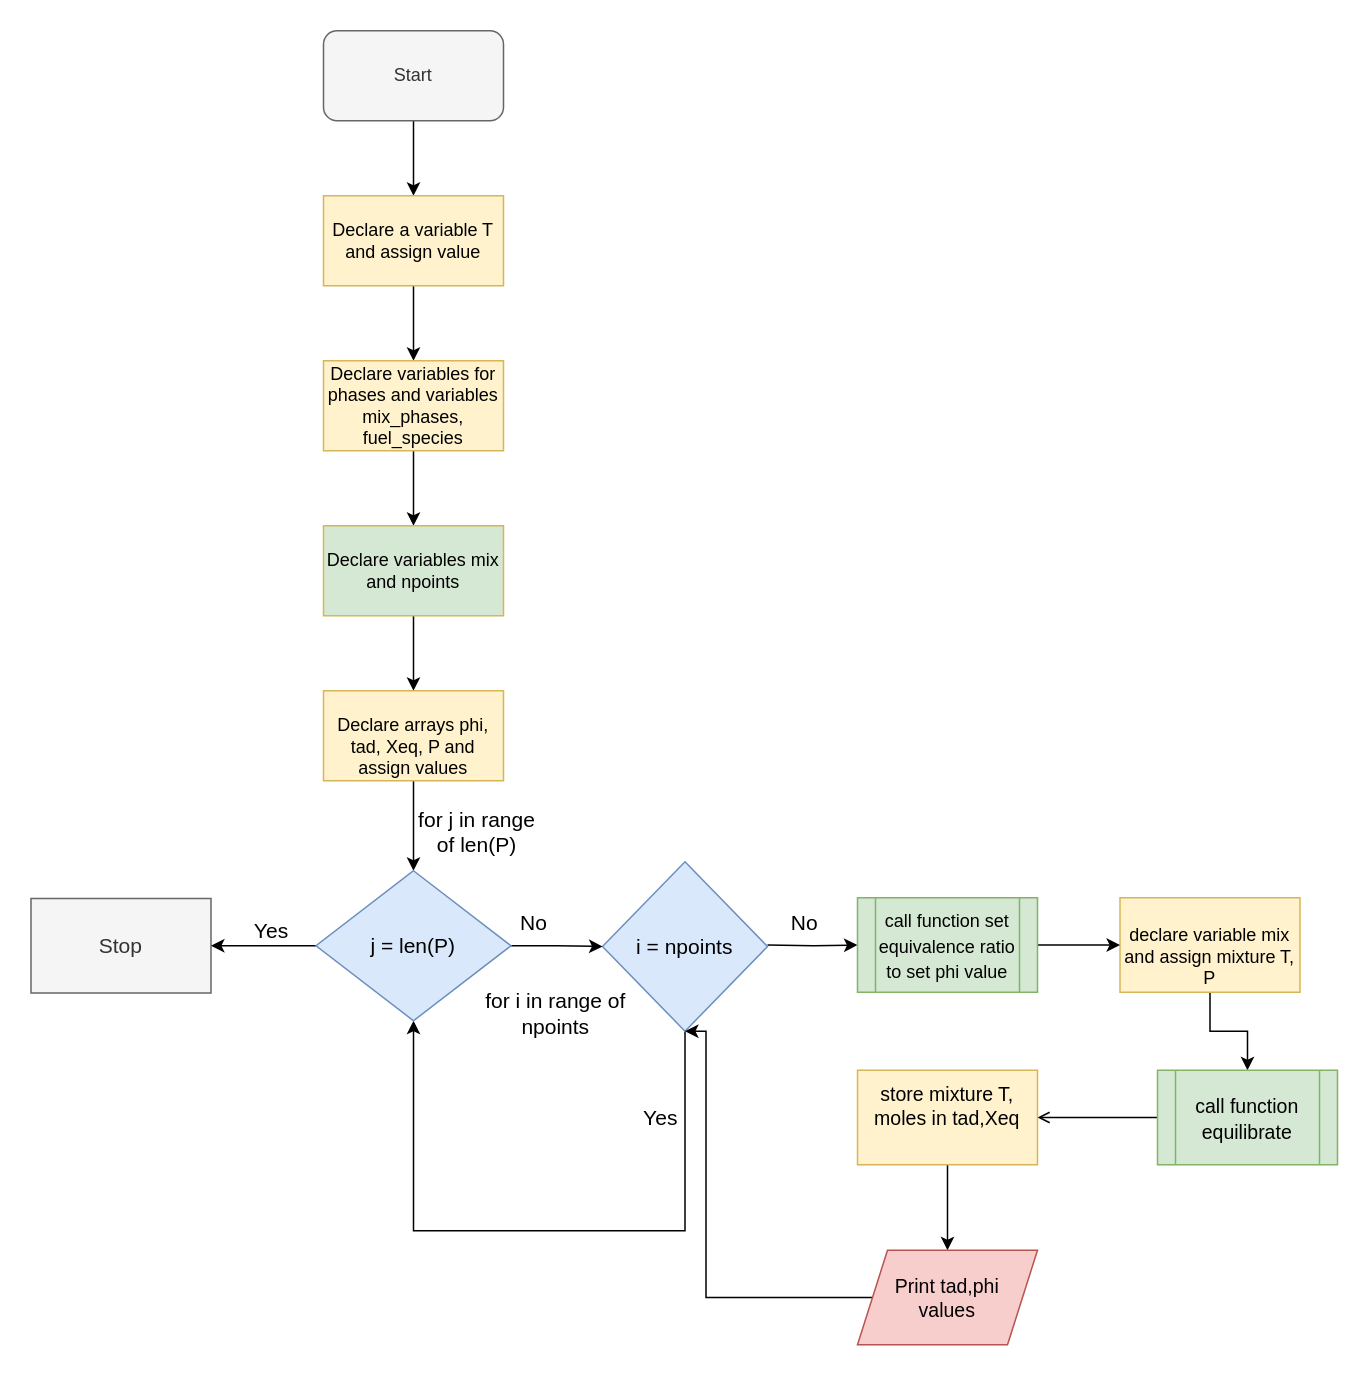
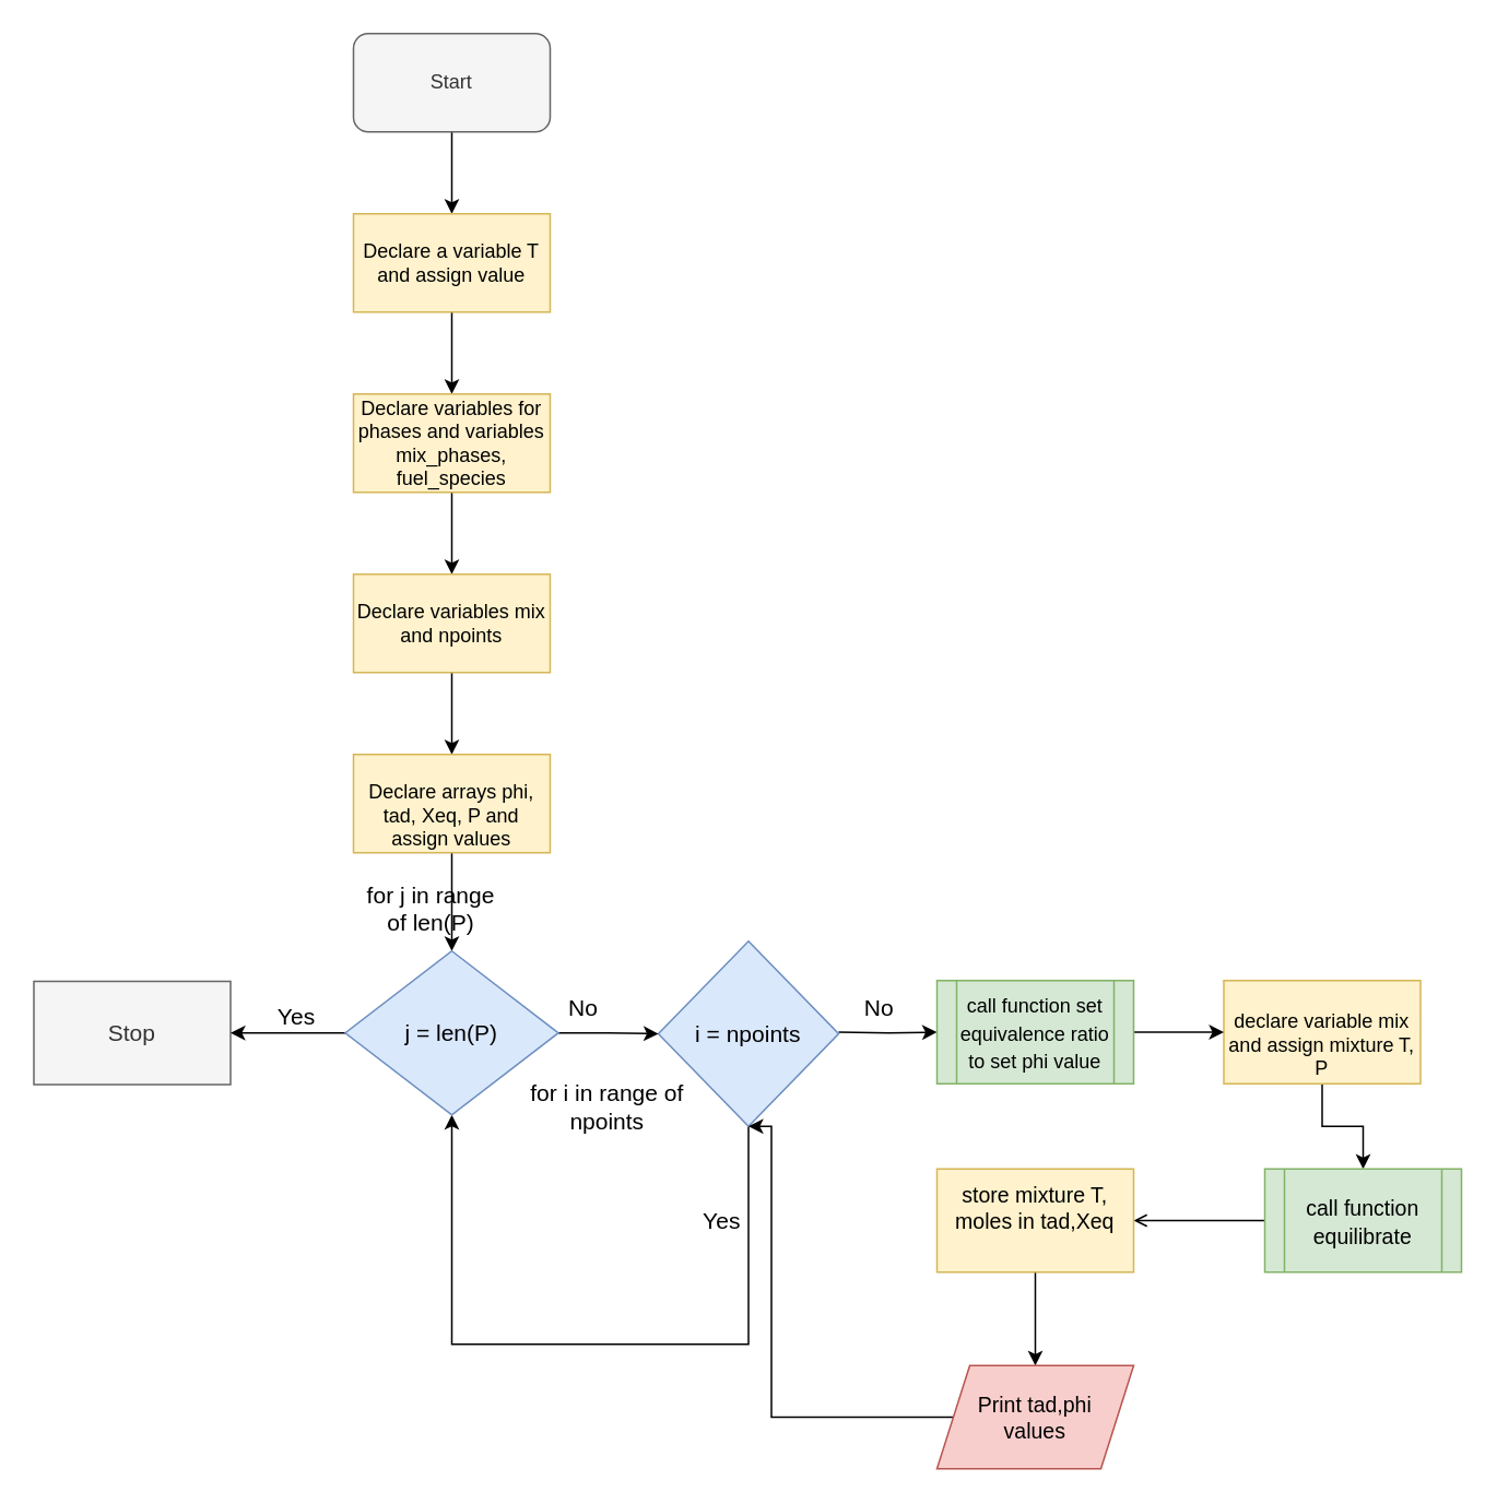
  <mxCell id="0" />
  <mxCell id="1" parent="0" />
  <mxCell id="2" value="" style="edgeStyle=orthogonalEdgeStyle;rounded=0;orthogonalLoop=1;jettySize=auto;html=1;" parent="1" source="3" target="5" edge="1"><mxGeometry relative="1" as="geometry" /></mxCell>
  <mxCell id="3" value="Start" style="rounded=1;whiteSpace=wrap;html=1;fillColor=#f5f5f5;strokeColor=#666666;fontColor=#333333;" parent="1" vertex="1"><mxGeometry x="215" y="20" width="120" height="60" as="geometry" /></mxCell>
  <mxCell id="4" value="" style="edgeStyle=orthogonalEdgeStyle;rounded=0;orthogonalLoop=1;jettySize=auto;html=1;" parent="1" source="5" target="7" edge="1"><mxGeometry relative="1" as="geometry" /></mxCell>
  <mxCell id="5" value="&lt;div&gt;Declare a variable T and assign value&lt;br&gt;&lt;/div&gt;" style="rounded=0;whiteSpace=wrap;html=1;fillColor=#fff2cc;strokeColor=#d6b656;" parent="1" vertex="1"><mxGeometry x="215" y="130" width="120" height="60" as="geometry" /></mxCell>
  <mxCell id="6" value="" style="edgeStyle=orthogonalEdgeStyle;rounded=0;orthogonalLoop=1;jettySize=auto;html=1;" parent="1" source="7" target="9" edge="1"><mxGeometry relative="1" as="geometry" /></mxCell>
  <mxCell id="7" value="&lt;div&gt;Declare variables for phases and variables&lt;/div&gt;&lt;div&gt;mix_phases, fuel_species &lt;br&gt;&lt;/div&gt;" style="whiteSpace=wrap;html=1;rounded=0;fillColor=#fff2cc;strokeColor=#d6b656;" parent="1" vertex="1"><mxGeometry x="215" y="240" width="120" height="60" as="geometry" /></mxCell>
  <mxCell id="8" value="" style="edgeStyle=orthogonalEdgeStyle;rounded=0;orthogonalLoop=1;jettySize=auto;html=1;" parent="1" source="9" target="11" edge="1"><mxGeometry relative="1" as="geometry" /></mxCell>
- <mxCell id="9" value="Declare variables mix and npoints" style="whiteSpace=wrap;html=1;rounded=0;fillColor=#d5e8d4;strokeColor=#d6b656;" parent="1" vertex="1"><mxGeometry x="215" y="350" width="120" height="60" as="geometry" /></mxCell>
+ <mxCell id="9" value="Declare variables mix and npoints" style="whiteSpace=wrap;html=1;rounded=0;fillColor=#fff2cc;strokeColor=#d6b656;" parent="1" vertex="1"><mxGeometry x="215" y="350" width="120" height="60" as="geometry" /></mxCell>
  <mxCell id="10" value="" style="edgeStyle=orthogonalEdgeStyle;rounded=0;orthogonalLoop=1;jettySize=auto;html=1;" edge="1" parent="1" source="11" target="31"><mxGeometry relative="1" as="geometry" /></mxCell>
  <mxCell id="11" value="&lt;br&gt;Declare arrays phi, tad, Xeq, P and assign values&lt;br&gt;" style="whiteSpace=wrap;html=1;rounded=0;fillColor=#fff2cc;strokeColor=#d6b656;" parent="1" vertex="1"><mxGeometry x="215" y="460" width="120" height="60" as="geometry" /></mxCell>
  <mxCell id="12" value="" style="edgeStyle=orthogonalEdgeStyle;rounded=0;orthogonalLoop=1;jettySize=auto;html=1;fontSize=14;" parent="1" target="21" edge="1"><mxGeometry relative="1" as="geometry"><mxPoint x="511" y="629.5" as="sourcePoint" /></mxGeometry></mxCell>
  <mxCell id="13" style="edgeStyle=orthogonalEdgeStyle;rounded=0;orthogonalLoop=1;jettySize=auto;html=1;fontSize=14;entryX=0.5;entryY=1;entryDx=0;entryDy=0;" edge="1" parent="1" source="14" target="31"><mxGeometry relative="1" as="geometry"><mxPoint x="280" y="770" as="targetPoint" /><Array as="points"><mxPoint x="456" y="820" /><mxPoint x="275" y="820" /></Array></mxGeometry></mxCell>
  <mxCell id="14" value="&#10;&lt;br style=&quot;font-size: 14px;&quot;&gt;&lt;div style=&quot;font-size: 14px;&quot;&gt;i = npoints&lt;/div&gt;&#10;&#10;" style="rhombus;whiteSpace=wrap;html=1;rounded=0;fontSize=14;fillColor=#dae8fc;strokeColor=#6c8ebf;" parent="1" vertex="1"><mxGeometry x="401" y="574" width="110" height="113" as="geometry" /></mxCell>
- <mxCell id="15" value="for j in range of len(P)" style="text;html=1;strokeColor=none;fillColor=none;align=center;verticalAlign=middle;whiteSpace=wrap;rounded=0;fontSize=14;" parent="1" vertex="1"><mxGeometry x="270" y="534" width="95" height="40" as="geometry" /></mxCell>
+ <mxCell id="15" value="for j in range of len(P)" style="text;html=1;strokeColor=none;fillColor=none;align=center;verticalAlign=middle;whiteSpace=wrap;rounded=0;fontSize=14;" parent="1" vertex="1"><mxGeometry x="215" y="534" width="95" height="40" as="geometry" /></mxCell>
  <mxCell id="16" value="" style="edgeStyle=orthogonalEdgeStyle;rounded=0;orthogonalLoop=1;jettySize=auto;html=1;fontSize=14;" parent="1" source="17" target="19" edge="1"><mxGeometry relative="1" as="geometry" /></mxCell>
  <mxCell id="17" value="&lt;br&gt;declare variable mix and assign mixture T, P &lt;br&gt;" style="whiteSpace=wrap;html=1;rounded=0;fillColor=#fff2cc;strokeColor=#d6b656;" parent="1" vertex="1"><mxGeometry x="746" y="598" width="120" height="63" as="geometry" /></mxCell>
  <mxCell id="18" value="" style="edgeStyle=orthogonalEdgeStyle;rounded=0;orthogonalLoop=1;jettySize=auto;html=1;fontSize=14;endArrow=open;" parent="1" source="19" target="26" edge="1"><mxGeometry relative="1" as="geometry" /></mxCell>
  <mxCell id="19" value="&lt;font style=&quot;font-size: 13px&quot;&gt;call function equilibrate &lt;/font&gt;" style="shape=process;whiteSpace=wrap;html=1;backgroundOutline=1;fontSize=14;fillColor=#d5e8d4;strokeColor=#82b366;" parent="1" vertex="1"><mxGeometry x="771" y="713" width="120" height="63" as="geometry" /></mxCell>
  <mxCell id="20" value="" style="edgeStyle=orthogonalEdgeStyle;rounded=0;orthogonalLoop=1;jettySize=auto;html=1;" edge="1" parent="1" source="21" target="17"><mxGeometry relative="1" as="geometry" /></mxCell>
  <mxCell id="21" value="&lt;font style=&quot;font-size: 12px&quot;&gt;call function set equivalence ratio to set phi value&lt;/font&gt;" style="shape=process;whiteSpace=wrap;html=1;backgroundOutline=1;fontSize=14;fillColor=#d5e8d4;strokeColor=#82b366;" parent="1" vertex="1"><mxGeometry x="571" y="598" width="120" height="63" as="geometry" /></mxCell>
  <mxCell id="22" value="No" style="text;html=1;strokeColor=none;fillColor=none;align=center;verticalAlign=middle;whiteSpace=wrap;rounded=0;fontSize=14;" parent="1" vertex="1"><mxGeometry x="516" y="603" width="40" height="23" as="geometry" /></mxCell>
  <mxCell id="23" value="Stop" style="whiteSpace=wrap;html=1;fontSize=14;fillColor=#f5f5f5;strokeColor=#666666;fontColor=#333333;rounded=0;" parent="1" vertex="1"><mxGeometry x="20" y="598.5" width="120" height="63" as="geometry" /></mxCell>
  <mxCell id="24" value="Yes" style="text;html=1;align=center;verticalAlign=middle;resizable=0;points=[];autosize=1;strokeColor=none;fontSize=14;" parent="1" vertex="1"><mxGeometry x="160" y="610" width="40" height="20" as="geometry" /></mxCell>
  <mxCell id="25" value="" style="edgeStyle=orthogonalEdgeStyle;rounded=0;orthogonalLoop=1;jettySize=auto;html=1;fontSize=13;" parent="1" source="26" target="28" edge="1"><mxGeometry relative="1" as="geometry" /></mxCell>
  <mxCell id="26" value="&#10;store mixture T, moles in tad,Xeq&#10;&#10;" style="whiteSpace=wrap;html=1;fontSize=13;fillColor=#fff2cc;strokeColor=#d6b656;" parent="1" vertex="1"><mxGeometry x="571" y="713" width="120" height="63" as="geometry" /></mxCell>
  <mxCell id="27" style="edgeStyle=orthogonalEdgeStyle;rounded=0;orthogonalLoop=1;jettySize=auto;html=1;entryX=0.5;entryY=1;entryDx=0;entryDy=0;fontSize=14;" edge="1" parent="1" source="28" target="14"><mxGeometry relative="1" as="geometry"><Array as="points"><mxPoint x="470" y="865" /><mxPoint x="470" y="687" /></Array></mxGeometry></mxCell>
  <mxCell id="28" value="&lt;div&gt;Print tad,phi &lt;br&gt;&lt;/div&gt;&lt;div&gt;values&lt;br&gt;&lt;/div&gt;" style="shape=parallelogram;perimeter=parallelogramPerimeter;whiteSpace=wrap;html=1;fixedSize=1;fontSize=13;fillColor=#f8cecc;strokeColor=#b85450;" parent="1" vertex="1"><mxGeometry x="571" y="833" width="120" height="63" as="geometry" /></mxCell>
  <mxCell id="29" value="" style="edgeStyle=orthogonalEdgeStyle;rounded=0;orthogonalLoop=1;jettySize=auto;html=1;fontSize=13;" edge="1" parent="1" source="31" target="23"><mxGeometry relative="1" as="geometry" /></mxCell>
  <mxCell id="30" value="" style="edgeStyle=orthogonalEdgeStyle;rounded=0;orthogonalLoop=1;jettySize=auto;html=1;fontSize=13;" edge="1" parent="1" source="31" target="14"><mxGeometry relative="1" as="geometry" /></mxCell>
  <mxCell id="31" value="j = len(P)" style="rhombus;whiteSpace=wrap;html=1;rounded=0;fontSize=14;fillColor=#dae8fc;strokeColor=#6c8ebf;" vertex="1" parent="1"><mxGeometry x="210" y="580" width="130" height="100" as="geometry" /></mxCell>
  <mxCell id="32" value="No" style="text;html=1;align=center;verticalAlign=middle;resizable=0;points=[];autosize=1;strokeColor=none;fontSize=14;" vertex="1" parent="1"><mxGeometry x="340" y="604.5" width="30" height="20" as="geometry" /></mxCell>
  <mxCell id="33" value="Yes" style="text;html=1;strokeColor=none;fillColor=none;align=center;verticalAlign=middle;whiteSpace=wrap;rounded=0;fontSize=14;" vertex="1" parent="1"><mxGeometry x="420" y="728" width="40" height="33" as="geometry" /></mxCell>
  <mxCell id="34" value="for i in range of npoints" style="text;html=1;strokeColor=none;fillColor=none;align=center;verticalAlign=middle;whiteSpace=wrap;rounded=0;fontSize=14;" vertex="1" parent="1"><mxGeometry x="320" y="650" width="100" height="50" as="geometry" /></mxCell>
